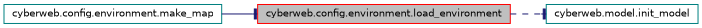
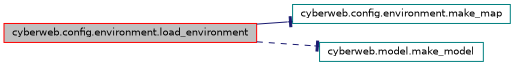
  digraph {
    fontname="DejaVu Sans"
    rankdir=LR
    node [color=teal fillcolor=white fontname="DejaVu Sans" fontsize=10 shape=record style=filled]
    edge [arrowhead=tee color=midnightblue fontname="DejaVu Sans" fontsize=10 labelfontname=Helvetica labelfontsize=10]
    n1 [color=red fillcolor=grey75 fontcolor=black height=0.2 label="cyberweb.config.environment.load_environment" width=0.4]
    n2 [height=0.2 label="cyberweb.config.environment.make_map" width=0.4]
-   n3 [height=0.2 label="cyberweb.model.init_model" width=0.4]
-   n2 -> n1 [style=solid]
+   n3 [height=0.2 label="cyberweb.model.make_model" width=0.4]
+   n1 -> n2 [style=solid]
    n1 -> n3 [style=dashed]
  }
